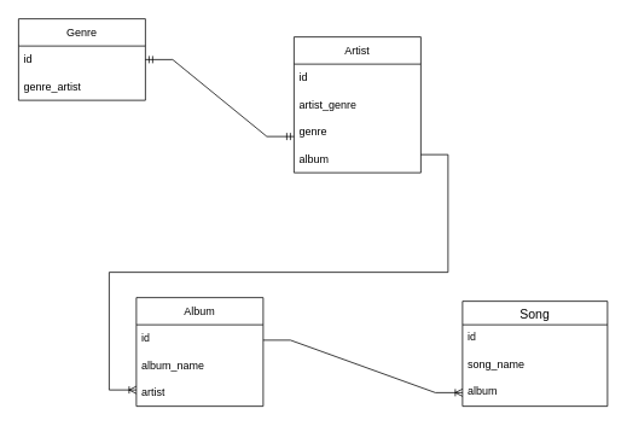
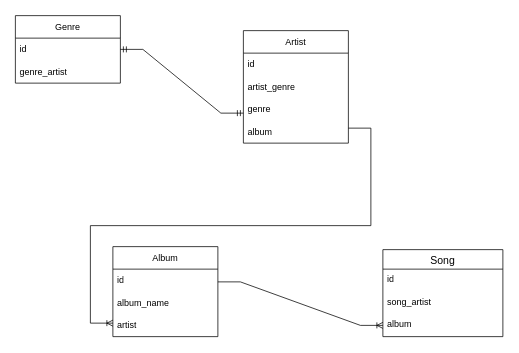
  <mxCell id="0" />
  <mxCell id="1" parent="0" />
  <mxCell id="2" value="Genre" style="swimlane;fontStyle=0;childLayout=stackLayout;horizontal=1;startSize=30;horizontalStack=0;resizeParent=1;resizeParentMax=0;resizeLast=0;collapsible=1;marginBottom=0;whiteSpace=wrap;html=1;" vertex="1" parent="1"><mxGeometry x="20" y="20" width="140" height="90" as="geometry" /></mxCell>
  <mxCell id="3" value="id" style="text;strokeColor=none;fillColor=none;align=left;verticalAlign=middle;spacingLeft=4;spacingRight=4;overflow=hidden;points=[[0,0.5],[1,0.5]];portConstraint=eastwest;rotatable=0;whiteSpace=wrap;html=1;" vertex="1" parent="2"><mxGeometry y="30" width="140" height="30" as="geometry" /></mxCell>
  <mxCell id="4" value="genre_artist" style="text;strokeColor=none;fillColor=none;align=left;verticalAlign=middle;spacingLeft=4;spacingRight=4;overflow=hidden;points=[[0,0.5],[1,0.5]];portConstraint=eastwest;rotatable=0;whiteSpace=wrap;html=1;" vertex="1" parent="2"><mxGeometry y="60" width="140" height="30" as="geometry" /></mxCell>
  <mxCell id="5" value="Artist" style="swimlane;fontStyle=0;childLayout=stackLayout;horizontal=1;startSize=30;horizontalStack=0;resizeParent=1;resizeParentMax=0;resizeLast=0;collapsible=1;marginBottom=0;whiteSpace=wrap;html=1;" vertex="1" parent="1"><mxGeometry x="324" y="40" width="140" height="150" as="geometry" /></mxCell>
  <mxCell id="6" value="id" style="text;strokeColor=none;fillColor=none;align=left;verticalAlign=middle;spacingLeft=4;spacingRight=4;overflow=hidden;points=[[0,0.5],[1,0.5]];portConstraint=eastwest;rotatable=0;whiteSpace=wrap;html=1;" vertex="1" parent="5"><mxGeometry y="30" width="140" height="30" as="geometry" /></mxCell>
  <mxCell id="7" value="artist_genre" style="text;strokeColor=none;fillColor=none;align=left;verticalAlign=middle;spacingLeft=4;spacingRight=4;overflow=hidden;points=[[0,0.5],[1,0.5]];portConstraint=eastwest;rotatable=0;whiteSpace=wrap;html=1;" vertex="1" parent="5"><mxGeometry y="60" width="140" height="30" as="geometry" /></mxCell>
  <mxCell id="8" value="genre" style="text;strokeColor=none;fillColor=none;align=left;verticalAlign=middle;spacingLeft=4;spacingRight=4;overflow=hidden;points=[[0,0.5],[1,0.5]];portConstraint=eastwest;rotatable=0;whiteSpace=wrap;html=1;" vertex="1" parent="5"><mxGeometry y="90" width="140" height="30" as="geometry" /></mxCell>
  <mxCell id="9" value="album" style="text;strokeColor=none;fillColor=none;align=left;verticalAlign=middle;spacingLeft=4;spacingRight=4;overflow=hidden;points=[[0,0.5],[1,0.5]];portConstraint=eastwest;rotatable=0;whiteSpace=wrap;html=1;" vertex="1" parent="5"><mxGeometry y="120" width="140" height="30" as="geometry" /></mxCell>
  <mxCell id="10" value="" style="edgeStyle=entityRelationEdgeStyle;fontSize=12;html=1;endArrow=ERmandOne;startArrow=ERmandOne;rounded=0;exitX=1;exitY=0.5;exitDx=0;exitDy=0;" edge="1" parent="1" source="3"><mxGeometry width="100" height="100" relative="1" as="geometry"><mxPoint x="224" y="250" as="sourcePoint" /><mxPoint x="324" y="150" as="targetPoint" /><Array as="points"><mxPoint x="190" y="90" /></Array></mxGeometry></mxCell>
  <mxCell id="11" value="Album" style="swimlane;fontStyle=0;childLayout=stackLayout;horizontal=1;startSize=30;horizontalStack=0;resizeParent=1;resizeParentMax=0;resizeLast=0;collapsible=1;marginBottom=0;whiteSpace=wrap;html=1;" vertex="1" parent="1"><mxGeometry x="150" y="328" width="140" height="120" as="geometry" /></mxCell>
  <mxCell id="12" value="id" style="text;strokeColor=none;fillColor=none;align=left;verticalAlign=middle;spacingLeft=4;spacingRight=4;overflow=hidden;points=[[0,0.5],[1,0.5]];portConstraint=eastwest;rotatable=0;whiteSpace=wrap;html=1;" vertex="1" parent="11"><mxGeometry y="30" width="140" height="30" as="geometry" /></mxCell>
  <mxCell id="13" value="album_name" style="text;strokeColor=none;fillColor=none;align=left;verticalAlign=middle;spacingLeft=4;spacingRight=4;overflow=hidden;points=[[0,0.5],[1,0.5]];portConstraint=eastwest;rotatable=0;whiteSpace=wrap;html=1;" vertex="1" parent="11"><mxGeometry y="60" width="140" height="30" as="geometry" /></mxCell>
  <mxCell id="14" value="artist" style="text;strokeColor=none;fillColor=none;align=left;verticalAlign=middle;spacingLeft=4;spacingRight=4;overflow=hidden;points=[[0,0.5],[1,0.5]];portConstraint=eastwest;rotatable=0;whiteSpace=wrap;html=1;" vertex="1" parent="11"><mxGeometry y="90" width="140" height="30" as="geometry" /></mxCell>
  <mxCell id="15" value="Song" style="swimlane;fontStyle=0;childLayout=stackLayout;horizontal=1;startSize=26;horizontalStack=0;resizeParent=1;resizeParentMax=0;resizeLast=0;collapsible=1;marginBottom=0;align=center;fontSize=14;direction=east;" vertex="1" parent="1"><mxGeometry x="510" y="332" width="160" height="116" as="geometry" /></mxCell>
  <mxCell id="16" value="id" style="text;strokeColor=none;fillColor=none;spacingLeft=4;spacingRight=4;overflow=hidden;rotatable=0;points=[[0,0.5],[1,0.5]];portConstraint=eastwest;fontSize=12;whiteSpace=wrap;html=1;" vertex="1" parent="15"><mxGeometry y="26" width="160" height="30" as="geometry" /></mxCell>
- <mxCell id="17" value="song_name" style="text;strokeColor=none;fillColor=none;spacingLeft=4;spacingRight=4;overflow=hidden;rotatable=0;points=[[0,0.5],[1,0.5]];portConstraint=eastwest;fontSize=12;whiteSpace=wrap;html=1;" vertex="1" parent="15"><mxGeometry y="56" width="160" height="30" as="geometry" /></mxCell>
+ <mxCell id="17" value="song_artist" style="text;strokeColor=none;fillColor=none;spacingLeft=4;spacingRight=4;overflow=hidden;rotatable=0;points=[[0,0.5],[1,0.5]];portConstraint=eastwest;fontSize=12;whiteSpace=wrap;html=1;" vertex="1" parent="15"><mxGeometry y="56" width="160" height="30" as="geometry" /></mxCell>
  <mxCell id="18" value="album" style="text;strokeColor=none;fillColor=none;spacingLeft=4;spacingRight=4;overflow=hidden;rotatable=0;points=[[0,0.5],[1,0.5]];portConstraint=eastwest;fontSize=12;whiteSpace=wrap;html=1;" vertex="1" parent="15"><mxGeometry y="86" width="160" height="30" as="geometry" /></mxCell>
  <mxCell id="19" value="" style="edgeStyle=entityRelationEdgeStyle;fontSize=12;html=1;endArrow=ERoneToMany;rounded=0;exitX=1;exitY=0.5;exitDx=0;exitDy=0;entryX=0;entryY=0.5;entryDx=0;entryDy=0;" edge="1" parent="1" target="18"><mxGeometry width="100" height="100" relative="1" as="geometry"><mxPoint x="290" y="375" as="sourcePoint" /><mxPoint x="450" y="300" as="targetPoint" /></mxGeometry></mxCell>
  <mxCell id="20" value="" style="edgeStyle=entityRelationEdgeStyle;fontSize=12;html=1;endArrow=ERoneToMany;rounded=0;" edge="1" parent="1"><mxGeometry width="100" height="100" relative="1" as="geometry"><mxPoint x="464" y="170" as="sourcePoint" /><mxPoint x="150" y="430" as="targetPoint" /></mxGeometry></mxCell>
